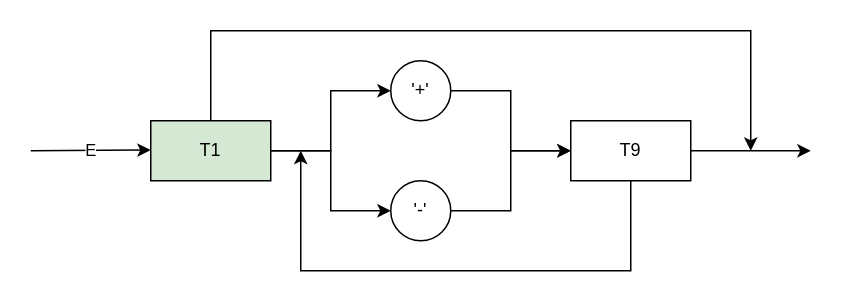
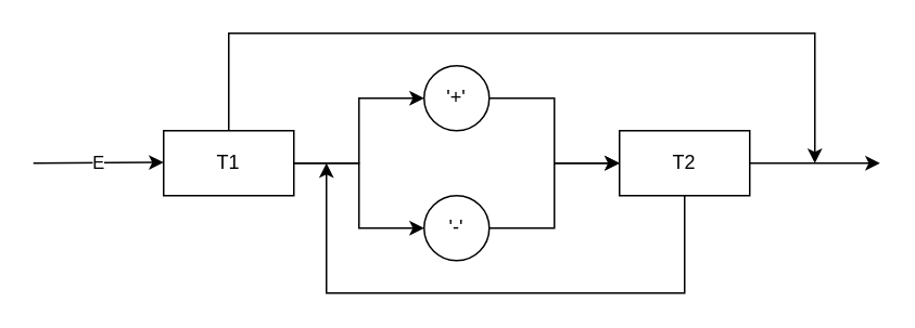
  <mxCell id="0" />
  <mxCell id="1" parent="0" />
  <mxCell id="2" style="edgeStyle=orthogonalEdgeStyle;rounded=0;orthogonalLoop=1;jettySize=auto;html=1;entryX=0;entryY=0.5;entryDx=0;entryDy=0;" edge="1" parent="1" source="3" target="10"><mxGeometry relative="1" as="geometry" /></mxCell>
  <mxCell id="3" value="'+'" style="ellipse;whiteSpace=wrap;html=1;aspect=fixed;" vertex="1" parent="1"><mxGeometry x="260" y="40" width="40" height="40" as="geometry" /></mxCell>
  <mxCell id="4" style="edgeStyle=orthogonalEdgeStyle;rounded=0;orthogonalLoop=1;jettySize=auto;html=1;exitX=0.5;exitY=0;exitDx=0;exitDy=0;" edge="1" parent="1" source="7"><mxGeometry relative="1" as="geometry"><mxPoint x="500" y="100" as="targetPoint" /><Array as="points"><mxPoint x="140" y="20" /><mxPoint x="500" y="20" /></Array></mxGeometry></mxCell>
  <mxCell id="5" style="edgeStyle=orthogonalEdgeStyle;rounded=0;orthogonalLoop=1;jettySize=auto;html=1;entryX=0;entryY=0.5;entryDx=0;entryDy=0;" edge="1" parent="1" source="7" target="3"><mxGeometry relative="1" as="geometry" /></mxCell>
  <mxCell id="6" style="edgeStyle=orthogonalEdgeStyle;rounded=0;orthogonalLoop=1;jettySize=auto;html=1;entryX=0;entryY=0.5;entryDx=0;entryDy=0;" edge="1" parent="1" source="7" target="12"><mxGeometry relative="1" as="geometry" /></mxCell>
- <mxCell id="7" value="T1" style="rounded=0;whiteSpace=wrap;html=1;fillColor=#d5e8d4;" vertex="1" parent="1"><mxGeometry x="100" y="80" width="80" height="40" as="geometry" /></mxCell>
+ <mxCell id="7" value="T1" style="rounded=0;whiteSpace=wrap;html=1;" vertex="1" parent="1"><mxGeometry x="100" y="80" width="80" height="40" as="geometry" /></mxCell>
  <mxCell id="8" value="E" style="endArrow=classic;html=1;rounded=0;" edge="1" parent="1"><mxGeometry width="50" height="50" relative="1" as="geometry"><mxPoint x="20" y="100" as="sourcePoint" /><mxPoint x="100" y="99.5" as="targetPoint" /></mxGeometry></mxCell>
  <mxCell id="9" style="edgeStyle=orthogonalEdgeStyle;rounded=0;orthogonalLoop=1;jettySize=auto;html=1;" edge="1" parent="1" source="10"><mxGeometry relative="1" as="geometry"><mxPoint x="200" y="100" as="targetPoint" /><Array as="points"><mxPoint x="420" y="180" /><mxPoint x="200" y="180" /></Array></mxGeometry></mxCell>
- <mxCell id="10" value="T9" style="rounded=0;whiteSpace=wrap;html=1;" vertex="1" parent="1"><mxGeometry x="380" y="80" width="80" height="40" as="geometry" /></mxCell>
+ <mxCell id="10" value="T2" style="rounded=0;whiteSpace=wrap;html=1;" vertex="1" parent="1"><mxGeometry x="380" y="80" width="80" height="40" as="geometry" /></mxCell>
  <mxCell id="11" style="edgeStyle=orthogonalEdgeStyle;rounded=0;orthogonalLoop=1;jettySize=auto;html=1;" edge="1" parent="1" source="12"><mxGeometry relative="1" as="geometry"><mxPoint x="380" y="100" as="targetPoint" /><Array as="points"><mxPoint x="340" y="140" /><mxPoint x="340" y="100" /></Array></mxGeometry></mxCell>
  <mxCell id="12" value="'-'" style="ellipse;whiteSpace=wrap;html=1;aspect=fixed;" vertex="1" parent="1"><mxGeometry x="260" y="120" width="40" height="40" as="geometry" /></mxCell>
  <mxCell id="13" value="" style="endArrow=classic;html=1;rounded=0;" edge="1" parent="1"><mxGeometry width="50" height="50" relative="1" as="geometry"><mxPoint x="460" y="100" as="sourcePoint" /><mxPoint x="540" y="100" as="targetPoint" /></mxGeometry></mxCell>
